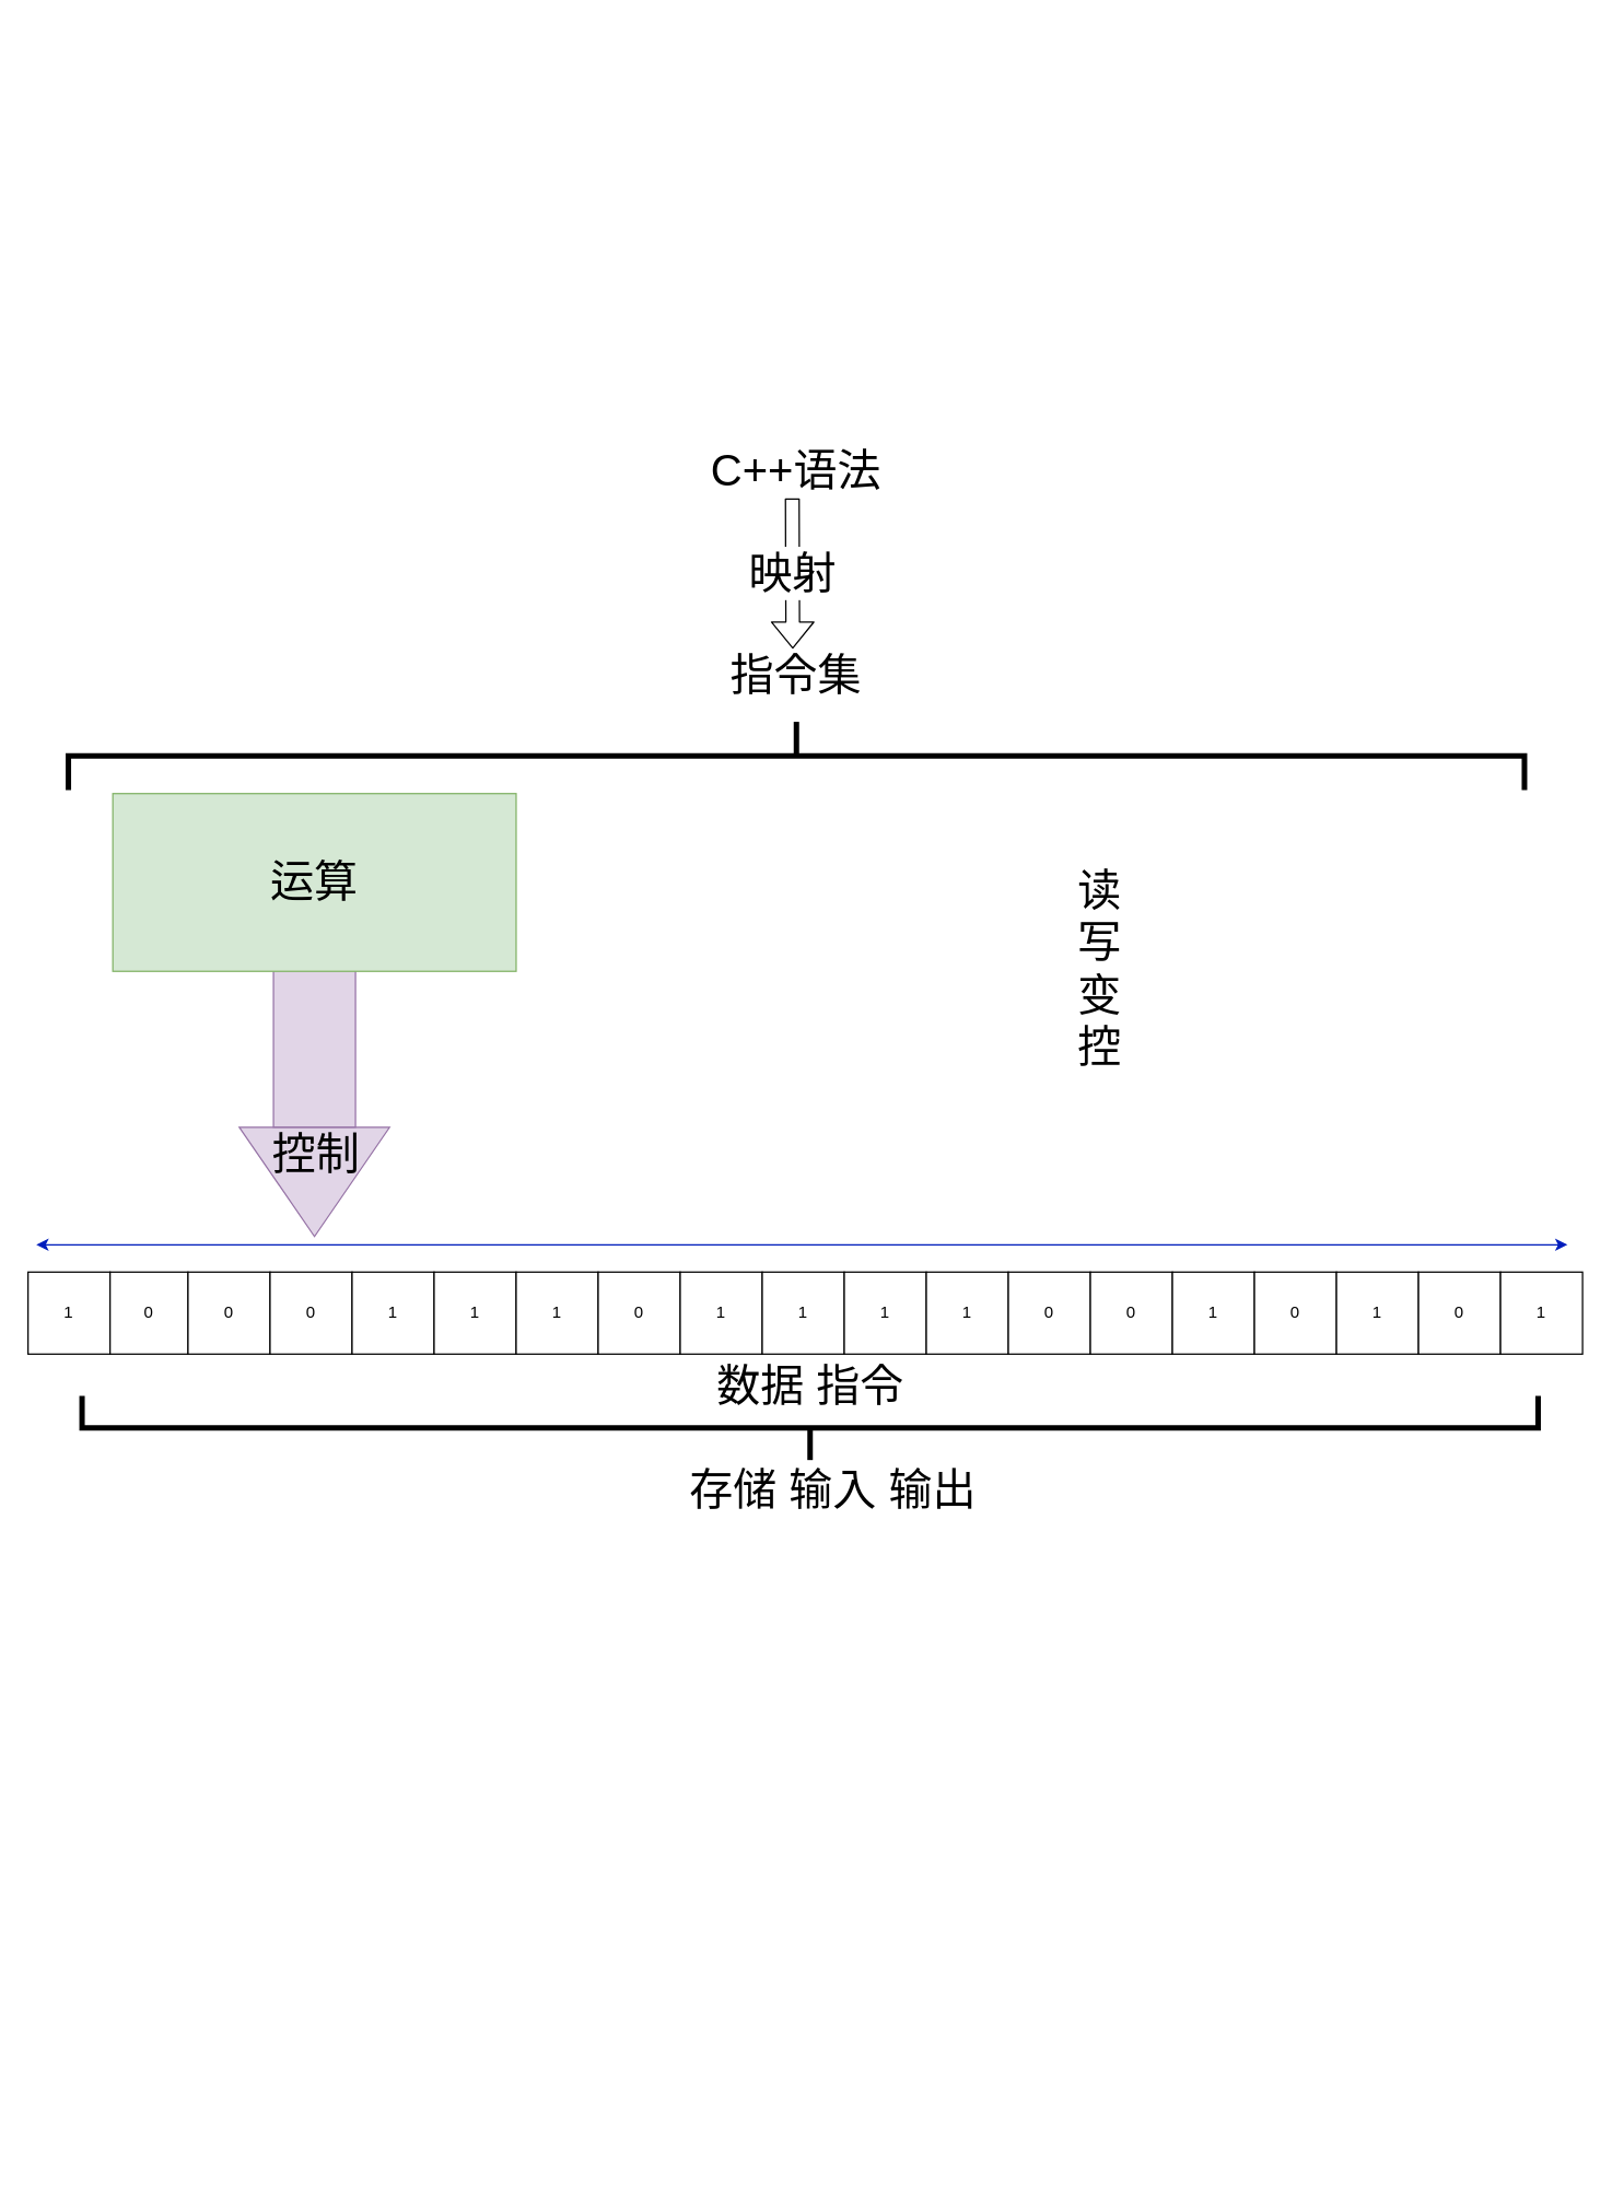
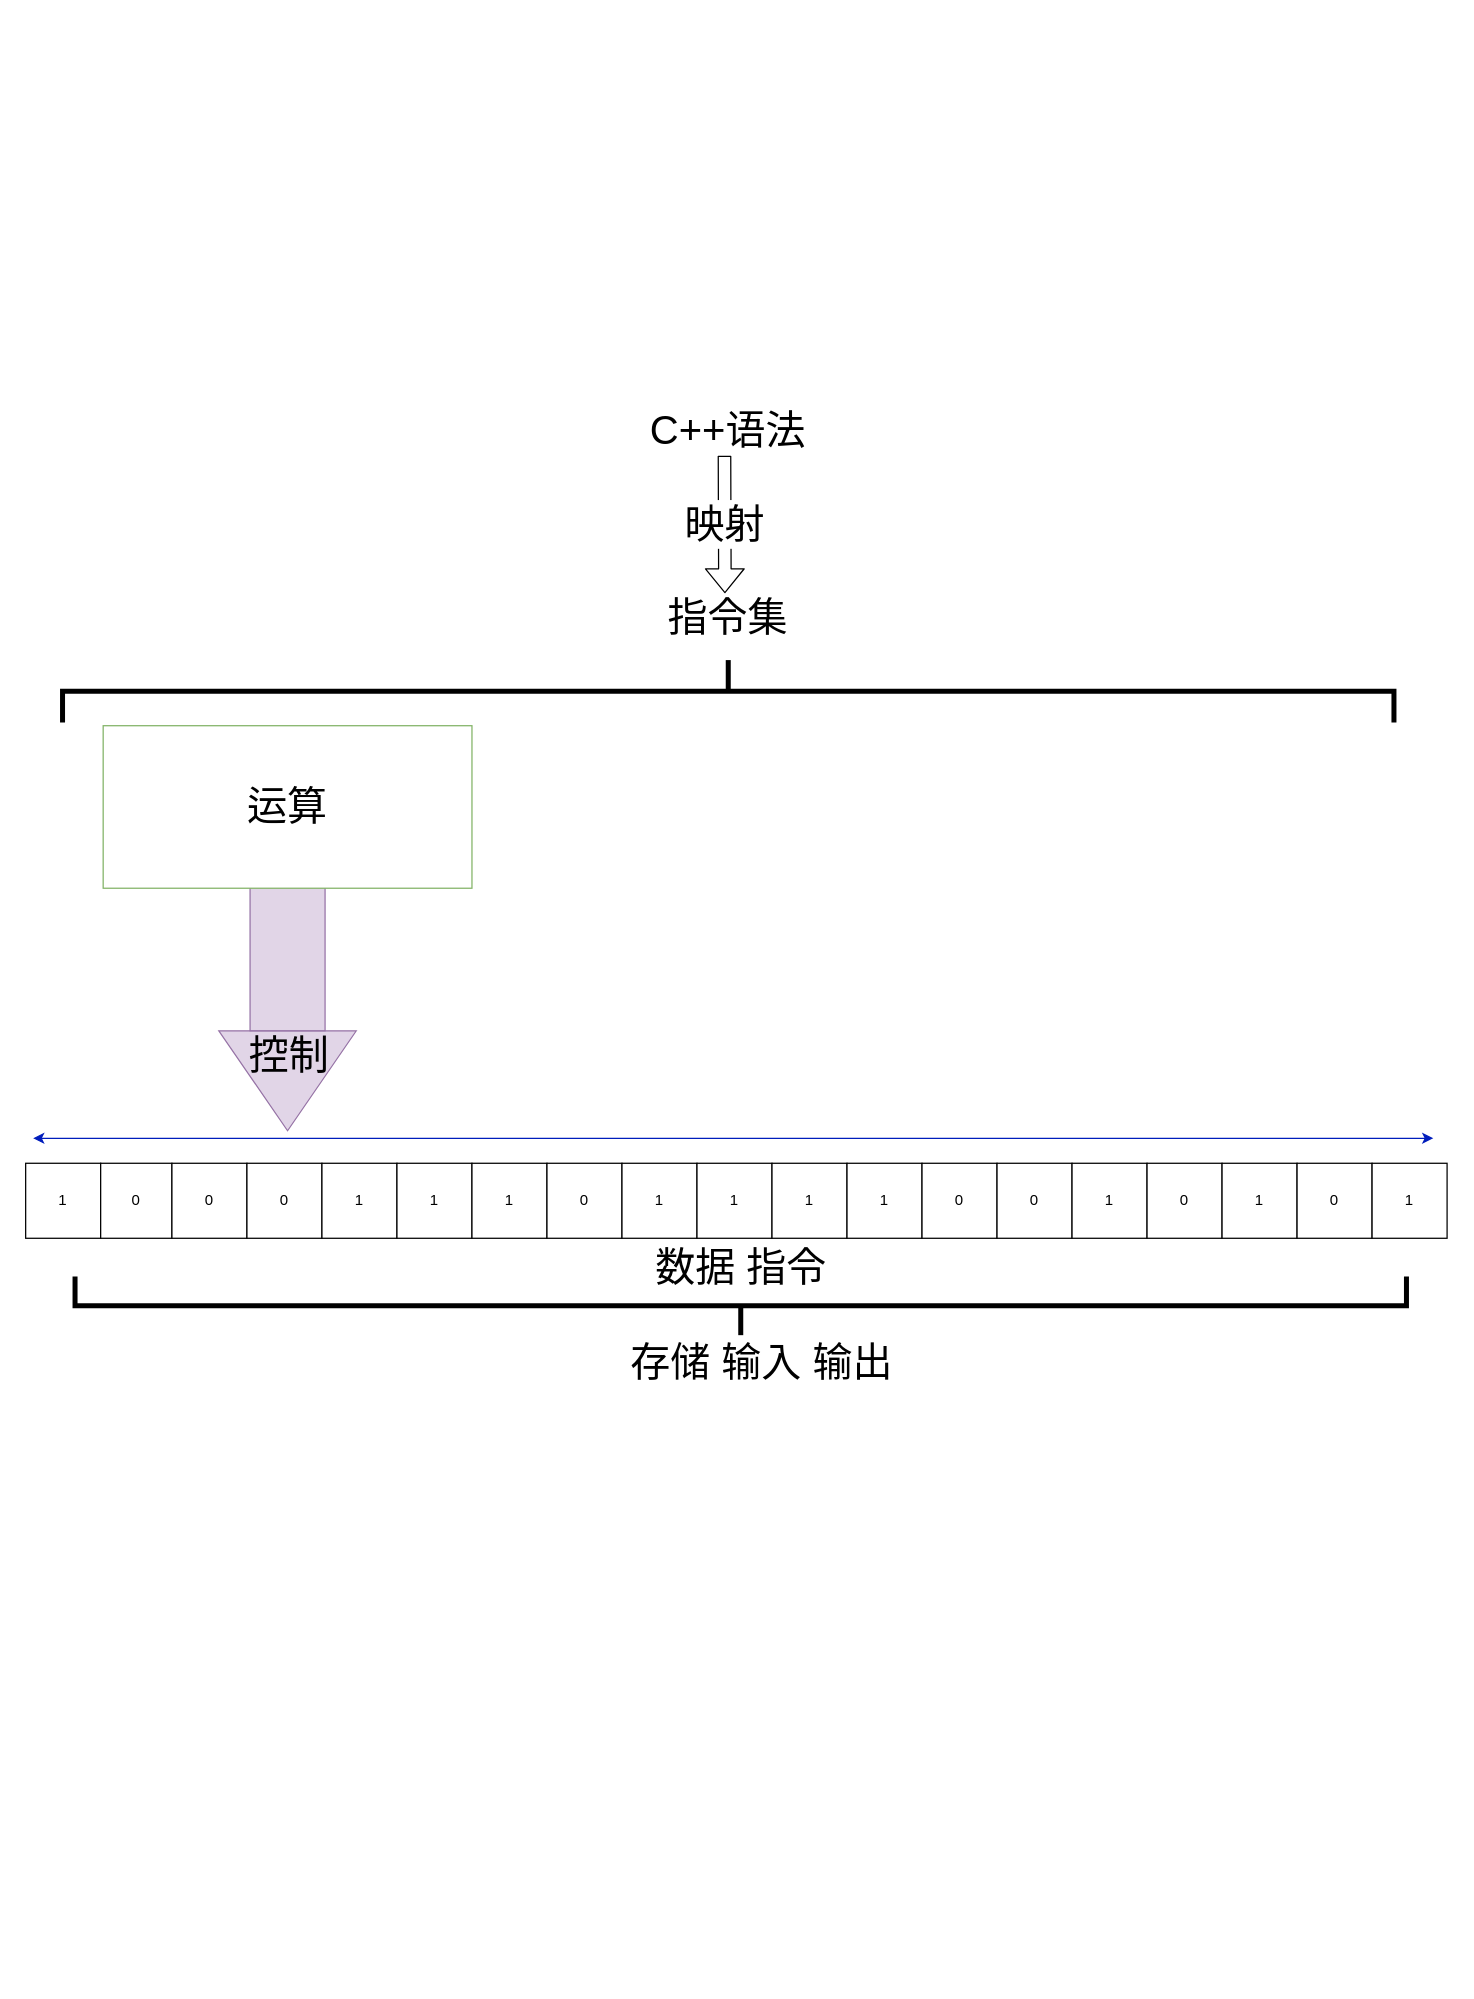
  <mxCell id="0" />
  <mxCell id="1" parent="0" />
  <mxCell id="2" value="" style="endArrow=classic;startArrow=classic;html=1;fillColor=#0050ef;strokeColor=#001DBC;" edge="1" parent="1"><mxGeometry width="50" height="50" relative="1" as="geometry"><mxPoint x="26" y="910" as="sourcePoint" /><mxPoint x="1146" y="910" as="targetPoint" /></mxGeometry></mxCell>
  <mxCell id="3" value="1" style="rounded=0;whiteSpace=wrap;html=1;" vertex="1" parent="1"><mxGeometry x="20" y="930" width="60" height="60" as="geometry" /></mxCell>
  <mxCell id="4" value="0" style="rounded=0;whiteSpace=wrap;html=1;" vertex="1" parent="1"><mxGeometry x="80" y="930" width="57" height="60" as="geometry" /></mxCell>
  <mxCell id="5" value="0" style="rounded=0;whiteSpace=wrap;html=1;" vertex="1" parent="1"><mxGeometry x="137" y="930" width="60" height="60" as="geometry" /></mxCell>
  <mxCell id="6" value="0" style="rounded=0;whiteSpace=wrap;html=1;" vertex="1" parent="1"><mxGeometry x="197" y="930" width="60" height="60" as="geometry" /></mxCell>
  <mxCell id="7" value="1" style="rounded=0;whiteSpace=wrap;html=1;" vertex="1" parent="1"><mxGeometry x="257" y="930" width="60" height="60" as="geometry" /></mxCell>
  <mxCell id="8" value="1" style="rounded=0;whiteSpace=wrap;html=1;" vertex="1" parent="1"><mxGeometry x="317" y="930" width="60" height="60" as="geometry" /></mxCell>
  <mxCell id="9" value="1" style="rounded=0;whiteSpace=wrap;html=1;" vertex="1" parent="1"><mxGeometry x="377" y="930" width="60" height="60" as="geometry" /></mxCell>
  <mxCell id="10" value="0" style="rounded=0;whiteSpace=wrap;html=1;" vertex="1" parent="1"><mxGeometry x="437" y="930" width="60" height="60" as="geometry" /></mxCell>
  <mxCell id="11" value="1" style="rounded=0;whiteSpace=wrap;html=1;" vertex="1" parent="1"><mxGeometry x="497" y="930" width="60" height="60" as="geometry" /></mxCell>
  <mxCell id="12" value="1" style="rounded=0;whiteSpace=wrap;html=1;" vertex="1" parent="1"><mxGeometry x="557" y="930" width="60" height="60" as="geometry" /></mxCell>
  <mxCell id="13" value="1" style="rounded=0;whiteSpace=wrap;html=1;" vertex="1" parent="1"><mxGeometry x="617" y="930" width="60" height="60" as="geometry" /></mxCell>
  <mxCell id="14" value="1" style="rounded=0;whiteSpace=wrap;html=1;" vertex="1" parent="1"><mxGeometry x="677" y="930" width="60" height="60" as="geometry" /></mxCell>
  <mxCell id="15" value="0" style="rounded=0;whiteSpace=wrap;html=1;" vertex="1" parent="1"><mxGeometry x="737" y="930" width="60" height="60" as="geometry" /></mxCell>
  <mxCell id="16" value="0" style="rounded=0;whiteSpace=wrap;html=1;" vertex="1" parent="1"><mxGeometry x="797" y="930" width="60" height="60" as="geometry" /></mxCell>
  <mxCell id="17" value="1" style="rounded=0;whiteSpace=wrap;html=1;" vertex="1" parent="1"><mxGeometry x="857" y="930" width="60" height="60" as="geometry" /></mxCell>
  <mxCell id="18" value="0" style="rounded=0;whiteSpace=wrap;html=1;" vertex="1" parent="1"><mxGeometry x="917" y="930" width="60" height="60" as="geometry" /></mxCell>
  <mxCell id="19" value="1" style="rounded=0;whiteSpace=wrap;html=1;" vertex="1" parent="1"><mxGeometry x="977" y="930" width="60" height="60" as="geometry" /></mxCell>
  <mxCell id="20" value="0" style="rounded=0;whiteSpace=wrap;html=1;" vertex="1" parent="1"><mxGeometry x="1037" y="930" width="60" height="60" as="geometry" /></mxCell>
  <mxCell id="21" value="1" style="rounded=0;whiteSpace=wrap;html=1;" vertex="1" parent="1"><mxGeometry x="1097" y="930" width="60" height="60" as="geometry" /></mxCell>
  <mxCell id="22" value="" style="triangle;whiteSpace=wrap;html=1;rotation=90;fillColor=#e1d5e7;strokeColor=#9673a6;" vertex="1" parent="1"><mxGeometry x="189.5" y="809" width="80" height="110" as="geometry" /></mxCell>
  <mxCell id="23" value="" style="rounded=0;whiteSpace=wrap;html=1;rotation=90;fillColor=#e1d5e7;strokeColor=#9673a6;" vertex="1" parent="1"><mxGeometry x="169.5" y="734" width="120" height="60" as="geometry" /></mxCell>
- <mxCell id="24" value="运算" style="rounded=0;whiteSpace=wrap;html=1;fontSize=32;fillColor=#d5e8d4;strokeColor=#82b366;" vertex="1" parent="1"><mxGeometry x="82" y="580" width="295" height="130" as="geometry" /></mxCell>
+ <mxCell id="24" value="运算" style="rounded=0;whiteSpace=wrap;html=1;fontSize=32;fillColor=#ffffff;strokeColor=#82b366;" vertex="1" parent="1"><mxGeometry x="82" y="580" width="295" height="130" as="geometry" /></mxCell>
  <mxCell id="25" value="存储 输入 输出" style="text;html=1;strokeColor=none;fillColor=none;align=center;verticalAlign=middle;whiteSpace=wrap;rounded=0;fontSize=32;" vertex="1" parent="1"><mxGeometry x="474" y="1060" width="270" height="60" as="geometry" /></mxCell>
  <mxCell id="26" value="&lt;span style=&quot;color: rgb(0, 0, 0); font-family: helvetica; font-size: 32px; font-style: normal; font-weight: 400; letter-spacing: normal; text-align: center; text-indent: 0px; text-transform: none; word-spacing: 0px; display: inline; float: none;&quot;&gt;控制&lt;/span&gt;" style="text;whiteSpace=wrap;html=1;fontSize=32;labelBackgroundColor=none;" vertex="1" parent="1"><mxGeometry x="196.5" y="818" width="100" height="50" as="geometry" /></mxCell>
- <mxCell id="27" value="读&lt;br&gt;写&lt;br&gt;变&lt;br&gt;控" style="text;html=1;strokeColor=none;fillColor=none;align=center;verticalAlign=middle;whiteSpace=wrap;rounded=0;labelBackgroundColor=none;fontSize=32;" vertex="1" parent="1"><mxGeometry x="784" y="583" width="40" height="250" as="geometry" /></mxCell>
  <mxCell id="28" value="数据 指令" style="text;html=1;strokeColor=none;fillColor=none;align=center;verticalAlign=middle;whiteSpace=wrap;rounded=0;labelBackgroundColor=none;fontSize=32;" vertex="1" parent="1"><mxGeometry x="513.5" y="1004" width="157" height="20" as="geometry" /></mxCell>
  <mxCell id="29" value="" style="strokeWidth=4;html=1;shape=mxgraph.flowchart.annotation_2;align=left;labelPosition=right;pointerEvents=1;labelBackgroundColor=none;fontSize=32;rotation=90;" vertex="1" parent="1"><mxGeometry x="557" y="20" width="50" height="1065" as="geometry" /></mxCell>
  <mxCell id="30" value="" style="strokeWidth=4;html=1;shape=mxgraph.flowchart.annotation_2;align=left;labelPosition=right;pointerEvents=1;labelBackgroundColor=none;fontSize=32;rotation=-90;" vertex="1" parent="1"><mxGeometry x="568.5" y="511.5" width="47" height="1065" as="geometry" /></mxCell>
  <mxCell id="31" value="C++语法" style="text;html=1;strokeColor=none;fillColor=none;align=center;verticalAlign=middle;whiteSpace=wrap;rounded=0;labelBackgroundColor=none;fontSize=32;" vertex="1" parent="1"><mxGeometry x="496" y="334" width="172" height="20" as="geometry" /></mxCell>
  <mxCell id="32" value="指令集" style="text;html=1;strokeColor=none;fillColor=none;align=center;verticalAlign=middle;whiteSpace=wrap;rounded=0;labelBackgroundColor=none;fontSize=32;" vertex="1" parent="1"><mxGeometry x="496" y="484" width="172" height="20" as="geometry" /></mxCell>
  <mxCell id="33" value="映射" style="shape=flexArrow;endArrow=classic;html=1;fontSize=32;entryX=0.438;entryY=-0.5;entryDx=0;entryDy=0;entryPerimeter=0;" edge="1" parent="1"><mxGeometry width="50" height="50" relative="1" as="geometry"><mxPoint x="579" y="364" as="sourcePoint" /><mxPoint x="579.336" y="474" as="targetPoint" /></mxGeometry></mxCell>
